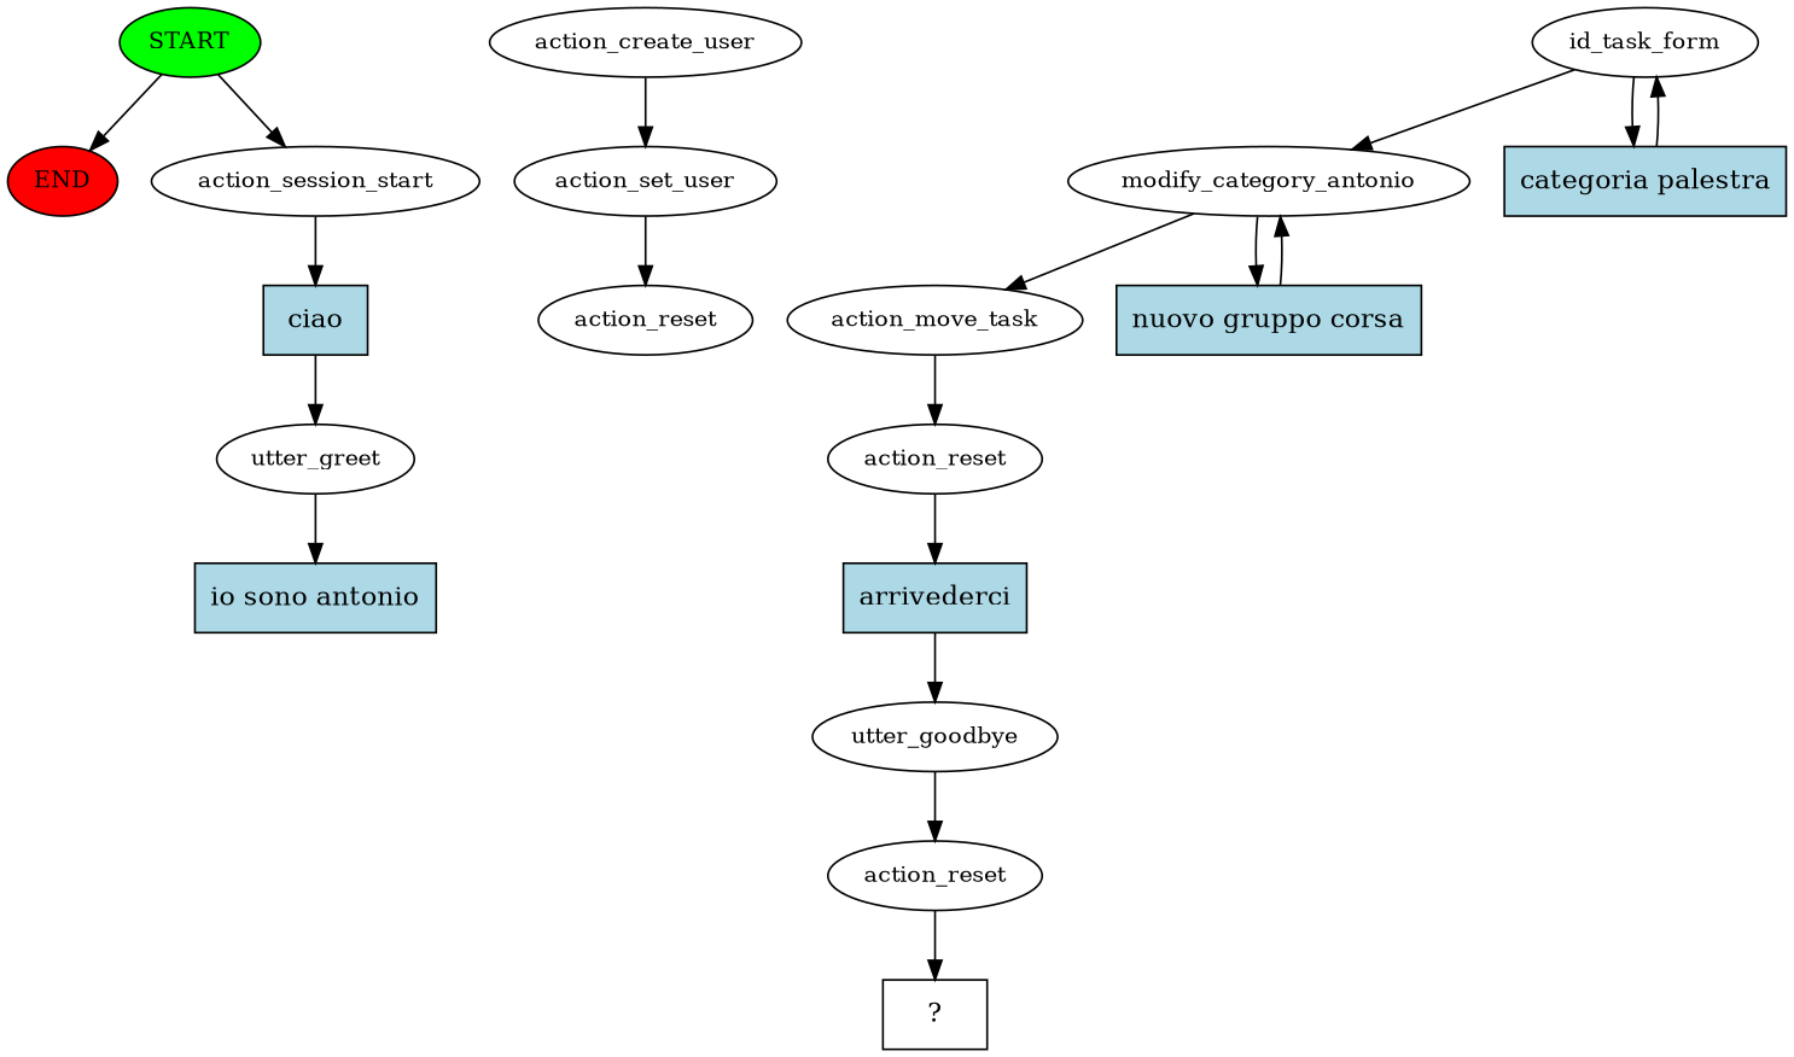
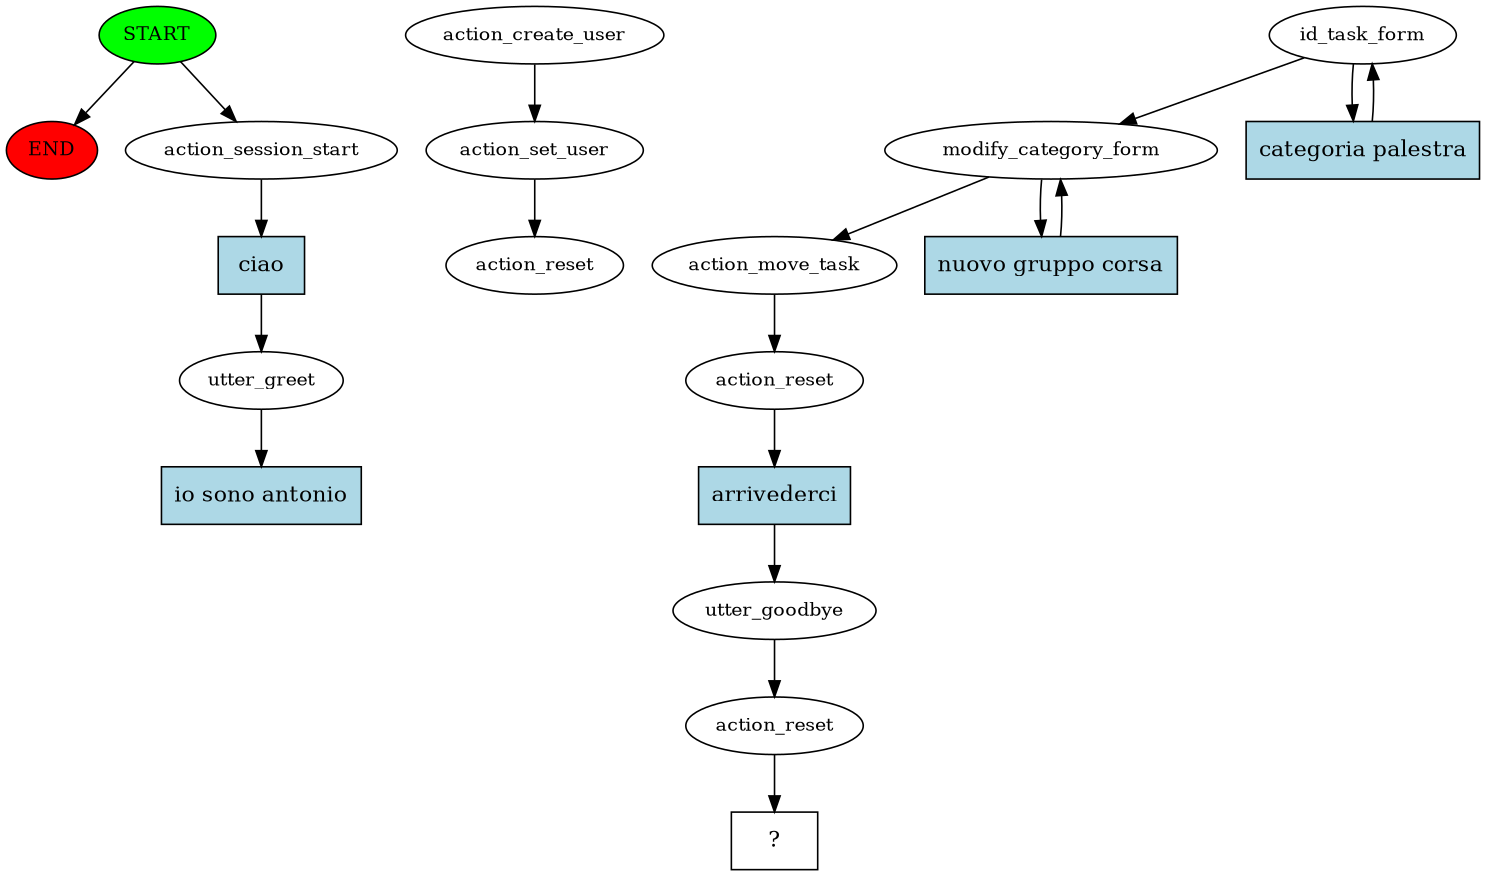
  digraph {
    node [fontsize=12]
    n1 [fillcolor=green label=START style=filled]
    n2 [fillcolor=red label=END style=filled]
    n3 [label=action_session_start]
    n4 [fillcolor=lightblue label=ciao shape=rect style=filled fontsize=""]
    n5 [label=utter_greet]
    n6 [fillcolor=lightblue label="io sono antonio" shape=rect style=filled fontsize=""]
    n7 [label=action_create_user]
    n8 [label=action_set_user]
    n9 [label=action_reset]
    n10 [label=id_task_form]
-   n11 [label=modify_category_antonio]
+   n11 [label=modify_category_form]
    n12 [fillcolor=lightblue label="categoria palestra" shape=rect style=filled fontsize=""]
    n13 [label=action_move_task]
    n14 [fillcolor=lightblue label="nuovo gruppo corsa" shape=rect style=filled fontsize=""]
    n15 [label=action_reset]
    n16 [fillcolor=lightblue label=arrivederci shape=rect style=filled fontsize=""]
    n17 [label=utter_goodbye]
    n18 [label=action_reset]
    n19 [label="  ?  " shape=rect fontsize=""]
    n1 -> n2
    n1 -> n3
    n3 -> n4
    n4 -> n5
    n5 -> n6
    n7 -> n8
    n8 -> n9
    n10 -> n11
    n10 -> n12
    n11 -> n13
    n11 -> n14
    n12 -> n10
    n13 -> n15
    n14 -> n11
    n15 -> n16
    n16 -> n17
    n17 -> n18
    n18 -> n19
  }
